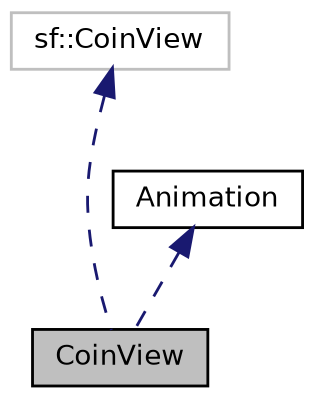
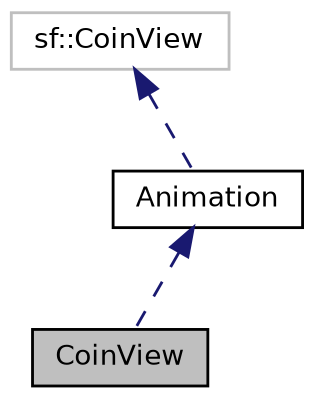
  digraph {
    node [color=black fillcolor=white fontname=Helvetica fontsize=10 shape=record style=filled]
    edge [color=midnightblue dir=back fontname=Helvetica fontsize=10 labelfontname=Helvetica labelfontsize=10 style=dashed]
    n1 [fillcolor=grey75 fontcolor=black height=0.2 label=CoinView width=0.4]
    n2 [height=0.2 label=Animation width=0.4]
    n3 [color=grey75 height=0.2 label="sf::CoinView" width=0.4]
    n2 -> n1
-   n3 -> n1
+   n3 -> n2
  }
